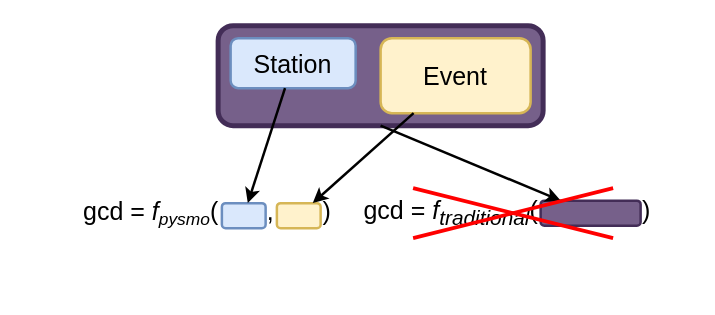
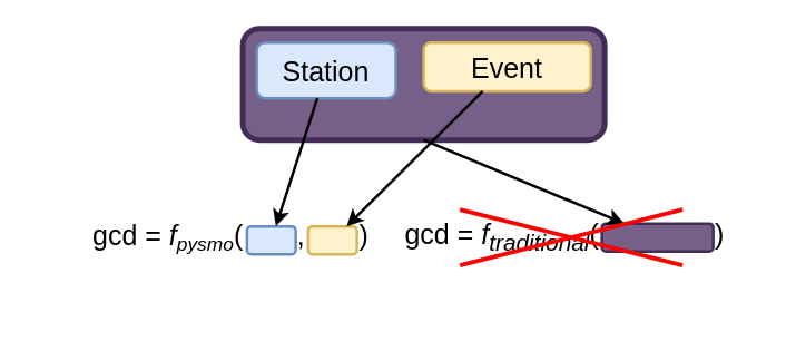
  <mxCell id="0" />
  <mxCell id="1" parent="0" />
  <mxCell id="2" value="" style="group;strokeWidth=1;" parent="1" vertex="1" connectable="0"><mxGeometry x="260" y="150" width="290" height="80" as="geometry" /></mxCell>
  <mxCell id="3" value="&lt;span style=&quot;font-weight: 400; font-size: 20px;&quot;&gt;&lt;font style=&quot;font-size: 20px;&quot;&gt;gcd = &lt;i&gt;f&lt;sub&gt;traditional&lt;/sub&gt;&lt;/i&gt;(&amp;nbsp; &amp;nbsp; &amp;nbsp; &amp;nbsp; &amp;nbsp; &amp;nbsp; &amp;nbsp; &amp;nbsp;)&lt;/font&gt;&lt;/span&gt;" style="text;strokeColor=none;fillColor=none;html=1;fontSize=20;fontStyle=1;verticalAlign=middle;align=center;rounded=1;shadow=0;glass=0;sketch=0;fontColor=#000000;labelPosition=center;verticalLabelPosition=middle;" parent="2" vertex="1"><mxGeometry width="290" height="40" as="geometry" /></mxCell>
  <mxCell id="4" value="" style="rounded=1;whiteSpace=wrap;html=1;shadow=0;glass=0;sketch=0;fontSize=20;strokeWidth=2;fillColor=#76608a;strokeColor=#432D57;fontColor=#ffffff;" parent="2" vertex="1"><mxGeometry x="172" y="10" width="80" height="20" as="geometry" /></mxCell>
  <mxCell id="5" value="" style="group" parent="1" vertex="1" connectable="0"><mxGeometry x="20" y="150" width="290" height="73" as="geometry" /></mxCell>
  <mxCell id="6" value="&lt;span style=&quot;font-weight: 400;&quot;&gt;&lt;font style=&quot;&quot;&gt;gcd = &lt;i style=&quot;&quot;&gt;f&lt;span style=&quot;font-size: 16.667px;&quot;&gt;&lt;sub&gt;pysmo&lt;/sub&gt;&lt;/span&gt;&lt;/i&gt;(&amp;nbsp; &amp;nbsp; &amp;nbsp; &amp;nbsp;,&amp;nbsp; &amp;nbsp; &amp;nbsp; &amp;nbsp;)&lt;/font&gt;&lt;/span&gt;" style="text;strokeColor=none;fillColor=none;html=1;fontSize=20;fontStyle=1;verticalAlign=middle;align=center;rounded=1;shadow=0;glass=0;sketch=0;fontColor=#000000;" parent="5" vertex="1"><mxGeometry width="290" height="40" as="geometry" /></mxCell>
  <mxCell id="7" value="" style="rounded=1;whiteSpace=wrap;html=1;shadow=0;glass=0;sketch=0;fontSize=20;strokeWidth=2;fillColor=#dae8fc;strokeColor=#6c8ebf;" parent="5" vertex="1"><mxGeometry x="157" y="12" width="35" height="20" as="geometry" /></mxCell>
  <mxCell id="8" value="" style="rounded=1;whiteSpace=wrap;html=1;shadow=0;glass=0;sketch=0;fontSize=20;strokeWidth=2;fillColor=#fff2cc;strokeColor=#d6b656;" parent="5" vertex="1"><mxGeometry x="201" y="12" width="35" height="20" as="geometry" /></mxCell>
  <mxCell id="9" value="" style="group" parent="1" vertex="1" connectable="0"><mxGeometry x="174" y="20" width="260" height="80" as="geometry" /></mxCell>
  <mxCell id="10" value="" style="rounded=1;whiteSpace=wrap;html=1;shadow=0;glass=0;sketch=0;fontSize=20;strokeWidth=4;fillColor=#76608a;strokeColor=#432D57;container=0;fontColor=#ffffff;" parent="9" vertex="1"><mxGeometry width="260" height="80" as="geometry" /></mxCell>
- <mxCell id="11" value="Event" style="rounded=1;whiteSpace=wrap;html=1;fillColor=#fff2cc;strokeColor=#d6b656;fontSize=20;sketch=0;strokeWidth=2;container=0;" parent="9" vertex="1"><mxGeometry x="130" y="10" width="120" height="60" as="geometry" /></mxCell>
+ <mxCell id="11" value="Event" style="rounded=1;whiteSpace=wrap;html=1;fillColor=#fff2cc;strokeColor=#d6b656;fontSize=20;sketch=0;strokeWidth=2;container=0;" parent="9" vertex="1"><mxGeometry x="130" y="10" width="120" height="35" as="geometry" /></mxCell>
  <mxCell id="12" value="Station" style="rounded=1;whiteSpace=wrap;html=1;fillColor=#dae8fc;strokeColor=#6c8ebf;fontSize=20;sketch=0;strokeWidth=2;container=0;" parent="9" vertex="1"><mxGeometry x="10" y="10" width="100" height="40" as="geometry" /></mxCell>
  <mxCell id="13" value="" style="endArrow=classic;html=1;rounded=0;fontSize=16;fontColor=#000000;strokeColor=#000000;strokeWidth=2;exitX=0.5;exitY=1;exitDx=0;exitDy=0;" parent="1" source="10" target="4" edge="1"><mxGeometry width="50" height="50" relative="1" as="geometry"><mxPoint x="290" y="260" as="sourcePoint" /><mxPoint x="340" y="210" as="targetPoint" /></mxGeometry></mxCell>
  <mxCell id="14" value="" style="endArrow=none;html=1;rounded=0;fontSize=16;fontColor=#000000;strokeColor=#FF0000;strokeWidth=3;" parent="1" edge="1"><mxGeometry width="50" height="50" relative="1" as="geometry"><mxPoint x="330" y="150" as="sourcePoint" /><mxPoint x="490" y="190" as="targetPoint" /></mxGeometry></mxCell>
  <mxCell id="15" value="" style="endArrow=none;html=1;rounded=0;fontSize=16;fontColor=#000000;strokeColor=#FF0000;strokeWidth=3;" parent="1" edge="1"><mxGeometry width="50" height="50" relative="1" as="geometry"><mxPoint x="490" y="150" as="sourcePoint" /><mxPoint x="330" y="190" as="targetPoint" /></mxGeometry></mxCell>
  <mxCell id="16" value="" style="endArrow=classic;html=1;rounded=0;fontSize=18;fontColor=#000000;strokeColor=#000000;strokeWidth=2;" parent="1" source="12" target="7" edge="1"><mxGeometry width="50" height="50" relative="1" as="geometry"><mxPoint x="420" y="380" as="sourcePoint" /><mxPoint x="470" y="330" as="targetPoint" /></mxGeometry></mxCell>
  <mxCell id="17" value="" style="endArrow=classic;html=1;rounded=0;fontSize=18;fontColor=#000000;strokeColor=#000000;strokeWidth=2;" parent="1" source="11" target="8" edge="1"><mxGeometry width="50" height="50" relative="1" as="geometry"><mxPoint x="430" y="380" as="sourcePoint" /><mxPoint x="480" y="330" as="targetPoint" /></mxGeometry></mxCell>
